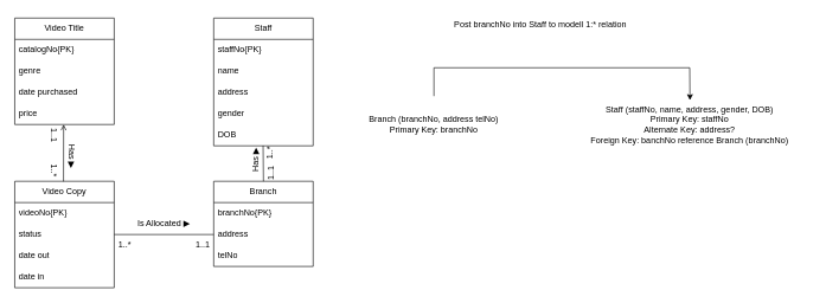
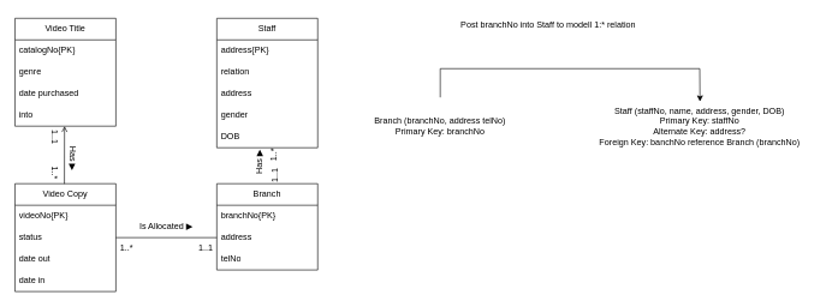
  <mxCell id="0" />
  <mxCell id="1" parent="0" />
  <mxCell id="2" value="Video Title" style="swimlane;fontStyle=0;childLayout=stackLayout;horizontal=1;startSize=30;horizontalStack=0;resizeParent=1;resizeParentMax=0;resizeLast=0;collapsible=1;marginBottom=0;whiteSpace=wrap;html=1;" vertex="1" parent="1"><mxGeometry x="20" y="25" width="140" height="150" as="geometry" /></mxCell>
  <mxCell id="3" value="catalogNo{PK}" style="text;strokeColor=none;fillColor=none;align=left;verticalAlign=middle;spacingLeft=4;spacingRight=4;overflow=hidden;points=[[0,0.5],[1,0.5]];portConstraint=eastwest;rotatable=0;whiteSpace=wrap;html=1;" vertex="1" parent="2"><mxGeometry y="30" width="140" height="30" as="geometry" /></mxCell>
  <mxCell id="4" value="genre" style="text;strokeColor=none;fillColor=none;align=left;verticalAlign=middle;spacingLeft=4;spacingRight=4;overflow=hidden;points=[[0,0.5],[1,0.5]];portConstraint=eastwest;rotatable=0;whiteSpace=wrap;html=1;" vertex="1" parent="2"><mxGeometry y="60" width="140" height="30" as="geometry" /></mxCell>
  <mxCell id="5" value="date purchased" style="text;strokeColor=none;fillColor=none;align=left;verticalAlign=middle;spacingLeft=4;spacingRight=4;overflow=hidden;points=[[0,0.5],[1,0.5]];portConstraint=eastwest;rotatable=0;whiteSpace=wrap;html=1;" vertex="1" parent="2"><mxGeometry y="90" width="140" height="30" as="geometry" /></mxCell>
- <mxCell id="6" value="price" style="text;strokeColor=none;fillColor=none;align=left;verticalAlign=middle;spacingLeft=4;spacingRight=4;overflow=hidden;points=[[0,0.5],[1,0.5]];portConstraint=eastwest;rotatable=0;whiteSpace=wrap;html=1;" vertex="1" parent="2"><mxGeometry y="120" width="140" height="30" as="geometry" /></mxCell>
+ <mxCell id="6" value="into" style="text;strokeColor=none;fillColor=none;align=left;verticalAlign=middle;spacingLeft=4;spacingRight=4;overflow=hidden;points=[[0,0.5],[1,0.5]];portConstraint=eastwest;rotatable=0;whiteSpace=wrap;html=1;" vertex="1" parent="2"><mxGeometry y="120" width="140" height="30" as="geometry" /></mxCell>
  <mxCell id="7" value="Video Copy" style="swimlane;fontStyle=0;childLayout=stackLayout;horizontal=1;startSize=30;horizontalStack=0;resizeParent=1;resizeParentMax=0;resizeLast=0;collapsible=1;marginBottom=0;whiteSpace=wrap;html=1;" vertex="1" parent="1"><mxGeometry x="20" y="255" width="140" height="150" as="geometry" /></mxCell>
  <mxCell id="8" value="videoNo{PK}" style="text;strokeColor=none;fillColor=none;align=left;verticalAlign=middle;spacingLeft=4;spacingRight=4;overflow=hidden;points=[[0,0.5],[1,0.5]];portConstraint=eastwest;rotatable=0;whiteSpace=wrap;html=1;" vertex="1" parent="7"><mxGeometry y="30" width="140" height="30" as="geometry" /></mxCell>
  <mxCell id="9" value="status" style="text;strokeColor=none;fillColor=none;align=left;verticalAlign=middle;spacingLeft=4;spacingRight=4;overflow=hidden;points=[[0,0.5],[1,0.5]];portConstraint=eastwest;rotatable=0;whiteSpace=wrap;html=1;" vertex="1" parent="7"><mxGeometry y="60" width="140" height="30" as="geometry" /></mxCell>
  <mxCell id="10" value="date out" style="text;strokeColor=none;fillColor=none;align=left;verticalAlign=middle;spacingLeft=4;spacingRight=4;overflow=hidden;points=[[0,0.5],[1,0.5]];portConstraint=eastwest;rotatable=0;whiteSpace=wrap;html=1;" vertex="1" parent="7"><mxGeometry y="90" width="140" height="30" as="geometry" /></mxCell>
  <mxCell id="11" value="date in" style="text;strokeColor=none;fillColor=none;align=left;verticalAlign=middle;spacingLeft=4;spacingRight=4;overflow=hidden;points=[[0,0.5],[1,0.5]];portConstraint=eastwest;rotatable=0;whiteSpace=wrap;html=1;" vertex="1" parent="7"><mxGeometry y="120" width="140" height="30" as="geometry" /></mxCell>
  <mxCell id="12" value="" style="endArrow=open;html=1;rounded=0;entryX=0.491;entryY=1;entryDx=0;entryDy=0;entryPerimeter=0;exitX=0.49;exitY=0.001;exitDx=0;exitDy=0;exitPerimeter=0;" edge="1" parent="1" source="7" target="6"><mxGeometry width="50" height="50" relative="1" as="geometry"><mxPoint x="80" y="215" as="sourcePoint" /><mxPoint x="220" y="175" as="targetPoint" /></mxGeometry></mxCell>
  <mxCell id="13" value="Has&amp;nbsp;▶" style="text;html=1;align=center;verticalAlign=middle;whiteSpace=wrap;rounded=0;rotation=90;" vertex="1" parent="1"><mxGeometry x="70" y="205" width="60" height="30" as="geometry" /></mxCell>
  <mxCell id="14" value="1..1" style="text;html=1;align=center;verticalAlign=middle;whiteSpace=wrap;rounded=0;rotation=90;" vertex="1" parent="1"><mxGeometry x="60" y="175" width="30" height="30" as="geometry" /></mxCell>
  <mxCell id="15" value="1..*" style="text;html=1;align=center;verticalAlign=middle;whiteSpace=wrap;rounded=0;rotation=90;" vertex="1" parent="1"><mxGeometry x="60" y="225" width="30" height="30" as="geometry" /></mxCell>
  <mxCell id="16" value="Branch" style="swimlane;fontStyle=0;childLayout=stackLayout;horizontal=1;startSize=30;horizontalStack=0;resizeParent=1;resizeParentMax=0;resizeLast=0;collapsible=1;marginBottom=0;whiteSpace=wrap;html=1;" vertex="1" parent="1"><mxGeometry x="300" y="255" width="140" height="120" as="geometry" /></mxCell>
  <mxCell id="17" value="branchNo{PK}" style="text;strokeColor=none;fillColor=none;align=left;verticalAlign=middle;spacingLeft=4;spacingRight=4;overflow=hidden;points=[[0,0.5],[1,0.5]];portConstraint=eastwest;rotatable=0;whiteSpace=wrap;html=1;" vertex="1" parent="16"><mxGeometry y="30" width="140" height="30" as="geometry" /></mxCell>
  <mxCell id="18" value="address" style="text;strokeColor=none;fillColor=none;align=left;verticalAlign=middle;spacingLeft=4;spacingRight=4;overflow=hidden;points=[[0,0.5],[1,0.5]];portConstraint=eastwest;rotatable=0;whiteSpace=wrap;html=1;" vertex="1" parent="16"><mxGeometry y="60" width="140" height="30" as="geometry" /></mxCell>
  <mxCell id="19" value="telNo" style="text;strokeColor=none;fillColor=none;align=left;verticalAlign=middle;spacingLeft=4;spacingRight=4;overflow=hidden;points=[[0,0.5],[1,0.5]];portConstraint=eastwest;rotatable=0;whiteSpace=wrap;html=1;" vertex="1" parent="16"><mxGeometry y="90" width="140" height="30" as="geometry" /></mxCell>
  <mxCell id="20" value="" style="endArrow=none;html=1;rounded=0;exitX=1;exitY=0.5;exitDx=0;exitDy=0;entryX=0;entryY=0.5;entryDx=0;entryDy=0;" edge="1" parent="1" source="9" target="18"><mxGeometry width="50" height="50" relative="1" as="geometry"><mxPoint x="240" y="265" as="sourcePoint" /><mxPoint x="290" y="215" as="targetPoint" /></mxGeometry></mxCell>
  <mxCell id="21" value="Is Allocated ▶" style="text;html=1;align=center;verticalAlign=middle;whiteSpace=wrap;rounded=0;rotation=0;" vertex="1" parent="1"><mxGeometry x="190" y="300" width="80" height="30" as="geometry" /></mxCell>
  <mxCell id="22" value="1..1" style="text;html=1;align=center;verticalAlign=middle;whiteSpace=wrap;rounded=0;rotation=0;" vertex="1" parent="1"><mxGeometry x="270" y="330" width="30" height="30" as="geometry" /></mxCell>
  <mxCell id="23" value="1..*" style="text;html=1;align=center;verticalAlign=middle;whiteSpace=wrap;rounded=0;rotation=0;" vertex="1" parent="1"><mxGeometry x="160" y="330" width="30" height="30" as="geometry" /></mxCell>
  <mxCell id="24" value="Staff" style="swimlane;fontStyle=0;childLayout=stackLayout;horizontal=1;startSize=30;horizontalStack=0;resizeParent=1;resizeParentMax=0;resizeLast=0;collapsible=1;marginBottom=0;whiteSpace=wrap;html=1;" vertex="1" parent="1"><mxGeometry x="300" y="25" width="140" height="180" as="geometry" /></mxCell>
- <mxCell id="25" value="staffNo{PK}" style="text;strokeColor=none;fillColor=none;align=left;verticalAlign=middle;spacingLeft=4;spacingRight=4;overflow=hidden;points=[[0,0.5],[1,0.5]];portConstraint=eastwest;rotatable=0;whiteSpace=wrap;html=1;" vertex="1" parent="24"><mxGeometry y="30" width="140" height="30" as="geometry" /></mxCell>
- <mxCell id="26" value="name" style="text;strokeColor=none;fillColor=none;align=left;verticalAlign=middle;spacingLeft=4;spacingRight=4;overflow=hidden;points=[[0,0.5],[1,0.5]];portConstraint=eastwest;rotatable=0;whiteSpace=wrap;html=1;" vertex="1" parent="24"><mxGeometry y="60" width="140" height="30" as="geometry" /></mxCell>
+ <mxCell id="25" value="address{PK}" style="text;strokeColor=none;fillColor=none;align=left;verticalAlign=middle;spacingLeft=4;spacingRight=4;overflow=hidden;points=[[0,0.5],[1,0.5]];portConstraint=eastwest;rotatable=0;whiteSpace=wrap;html=1;" vertex="1" parent="24"><mxGeometry y="30" width="140" height="30" as="geometry" /></mxCell>
+ <mxCell id="26" value="relation" style="text;strokeColor=none;fillColor=none;align=left;verticalAlign=middle;spacingLeft=4;spacingRight=4;overflow=hidden;points=[[0,0.5],[1,0.5]];portConstraint=eastwest;rotatable=0;whiteSpace=wrap;html=1;" vertex="1" parent="24"><mxGeometry y="60" width="140" height="30" as="geometry" /></mxCell>
  <mxCell id="27" value="address" style="text;strokeColor=none;fillColor=none;align=left;verticalAlign=middle;spacingLeft=4;spacingRight=4;overflow=hidden;points=[[0,0.5],[1,0.5]];portConstraint=eastwest;rotatable=0;whiteSpace=wrap;html=1;" vertex="1" parent="24"><mxGeometry y="90" width="140" height="30" as="geometry" /></mxCell>
  <mxCell id="28" value="gender" style="text;strokeColor=none;fillColor=none;align=left;verticalAlign=middle;spacingLeft=4;spacingRight=4;overflow=hidden;points=[[0,0.5],[1,0.5]];portConstraint=eastwest;rotatable=0;whiteSpace=wrap;html=1;" vertex="1" parent="24"><mxGeometry y="120" width="140" height="30" as="geometry" /></mxCell>
  <mxCell id="29" value="DOB" style="text;strokeColor=none;fillColor=none;align=left;verticalAlign=middle;spacingLeft=4;spacingRight=4;overflow=hidden;points=[[0,0.5],[1,0.5]];portConstraint=eastwest;rotatable=0;whiteSpace=wrap;html=1;" vertex="1" parent="24"><mxGeometry y="150" width="140" height="30" as="geometry" /></mxCell>
  <mxCell id="30" value="Has&amp;nbsp;▶" style="text;html=1;align=center;verticalAlign=middle;whiteSpace=wrap;rounded=0;rotation=-90;" vertex="1" parent="1"><mxGeometry x="330" y="210" width="60" height="30" as="geometry" /></mxCell>
  <mxCell id="31" value="1..1" style="text;html=1;align=center;verticalAlign=middle;whiteSpace=wrap;rounded=0;rotation=-90;" vertex="1" parent="1"><mxGeometry x="370" y="231" width="20" height="25" as="geometry" /></mxCell>
  <mxCell id="32" value="1..*" style="text;html=1;align=center;verticalAlign=middle;whiteSpace=wrap;rounded=0;rotation=-90;" vertex="1" parent="1"><mxGeometry x="370" y="205" width="20" height="20" as="geometry" /></mxCell>
- <mxCell id="33" value="" style="endArrow=none;html=1;rounded=0;entryX=0.497;entryY=0.993;entryDx=0;entryDy=0;entryPerimeter=0;exitX=0.5;exitY=0;exitDx=0;exitDy=0;" edge="1" parent="1" source="16" target="29"><mxGeometry width="50" height="50" relative="1" as="geometry"><mxPoint x="180" y="315" as="sourcePoint" /><mxPoint x="230" y="265" as="targetPoint" /></mxGeometry></mxCell>
  <mxCell id="34" value="" style="endArrow=classic;html=1;rounded=0;exitX=0.5;exitY=0;exitDx=0;exitDy=0;entryX=0.501;entryY=0.072;entryDx=0;entryDy=0;entryPerimeter=0;" edge="1" parent="1" source="36" target="37"><mxGeometry width="50" height="50" relative="1" as="geometry"><mxPoint x="610" y="135" as="sourcePoint" /><mxPoint x="970" y="135" as="targetPoint" /><Array as="points"><mxPoint x="610" y="95" /><mxPoint x="970" y="95" /></Array></mxGeometry></mxCell>
  <mxCell id="35" value="Post branchNo into Staff to modell 1:* relation" style="text;html=1;align=center;verticalAlign=middle;whiteSpace=wrap;rounded=0;" vertex="1" parent="1"><mxGeometry x="580" y="20" width="360" height="30" as="geometry" /></mxCell>
  <mxCell id="36" value="Branch (branchNo, address telNo)&lt;div&gt;Primary Key: branchNo&lt;/div&gt;" style="text;html=1;align=center;verticalAlign=middle;whiteSpace=wrap;rounded=0;" vertex="1" parent="1"><mxGeometry x="440" y="135" width="340" height="80" as="geometry" /></mxCell>
  <mxCell id="37" value="Staff (staffNo, name, address, gender, DOB)&lt;div&gt;Primary Key: staffNo&lt;/div&gt;&lt;div&gt;Alternate Key: address?&lt;/div&gt;&lt;div&gt;Foreign Key: banchNo reference Branch (branchNo)&lt;/div&gt;" style="text;html=1;align=center;verticalAlign=middle;whiteSpace=wrap;rounded=0;" vertex="1" parent="1"><mxGeometry x="800" y="135" width="340" height="80" as="geometry" /></mxCell>
